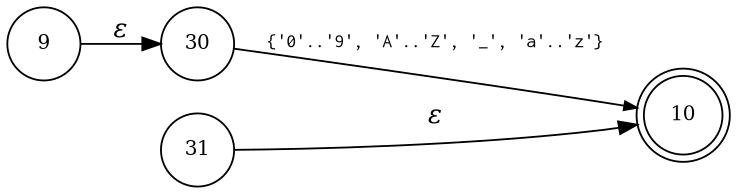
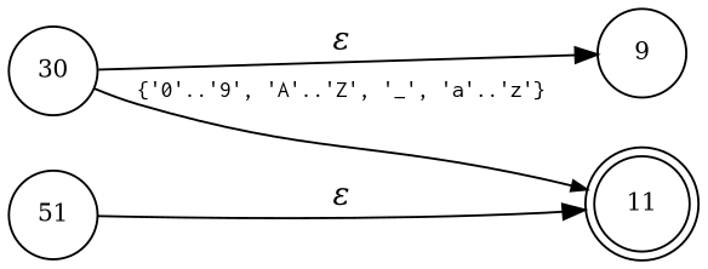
  digraph {
    rankdir=LR
    node [fixedsize=true fontsize=11 shape=circle peripheries=1]
    edge [fontname="Times-Italic"]
-   n1 [label=10 shape=doublecircle width=.6 peripheries=""]
+   n1 [label=11 shape=doublecircle width=.6 peripheries=""]
    n2 [label=9 width=.55]
    n3 [label=30 width=.55]
-   n4 [label=31 width=.55]
-   n2 -> n3 [label="&epsilon;"]
+   n4 [label=51 width=.55]
+   n3 -> n2 [label="&epsilon;"]
    n3 -> n1 [arrowhead=normal arrowsize=.7 fontname=Courier fontsize=11 label="{'0'..'9', 'A'..'Z', '_', 'a'..'z'}"]
    n4 -> n1 [label="&epsilon;"]
  }
